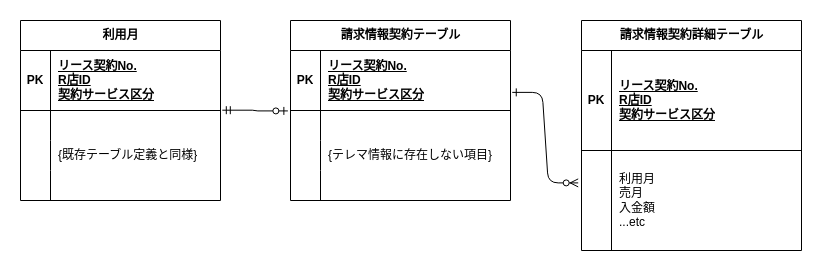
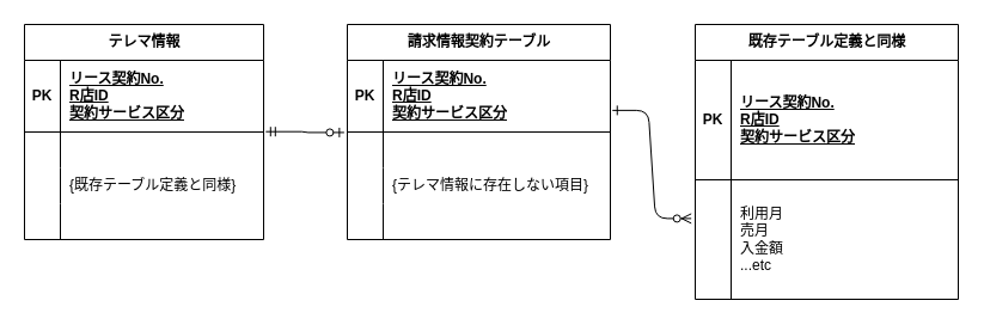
  <mxCell id="0" />
  <mxCell id="1" parent="0" />
  <mxCell id="2" value="" style="edgeStyle=entityRelationEdgeStyle;endArrow=ERzeroToMany;startArrow=ERone;endFill=1;startFill=0;exitX=1.008;exitY=0.698;exitDx=0;exitDy=0;exitPerimeter=0;entryX=-0.015;entryY=0.324;entryDx=0;entryDy=0;entryPerimeter=0;" parent="1" source="17" target="34" edge="1"><mxGeometry width="100" height="100" relative="1" as="geometry"><mxPoint x="501" y="139.06" as="sourcePoint" /><mxPoint x="578.25" y="101.48" as="targetPoint" /></mxGeometry></mxCell>
- <mxCell id="3" value="利用月" style="shape=table;startSize=30;container=1;collapsible=1;childLayout=tableLayout;fixedRows=1;rowLines=0;fontStyle=1;align=center;resizeLast=1;html=1;" vertex="1" parent="1"><mxGeometry x="20" y="20" width="200" height="180" as="geometry" /></mxCell>
+ <mxCell id="3" value="テレマ情報" style="shape=table;startSize=30;container=1;collapsible=1;childLayout=tableLayout;fixedRows=1;rowLines=0;fontStyle=1;align=center;resizeLast=1;html=1;" vertex="1" parent="1"><mxGeometry x="20" y="20" width="200" height="180" as="geometry" /></mxCell>
  <mxCell id="4" value="" style="shape=tableRow;horizontal=0;startSize=0;swimlaneHead=0;swimlaneBody=0;fillColor=none;collapsible=0;dropTarget=0;points=[[0,0.5],[1,0.5]];portConstraint=eastwest;top=0;left=0;right=0;bottom=1;" vertex="1" parent="3"><mxGeometry y="30" width="200" height="60" as="geometry" /></mxCell>
  <mxCell id="5" value="PK" style="shape=partialRectangle;connectable=0;fillColor=none;top=0;left=0;bottom=0;right=0;fontStyle=1;overflow=hidden;whiteSpace=wrap;html=1;" vertex="1" parent="4"><mxGeometry width="30" height="60" as="geometry"><mxRectangle width="30" height="60" as="alternateBounds" /></mxGeometry></mxCell>
  <mxCell id="6" value="リース契約No.&lt;br&gt;R店ID&lt;br&gt;契約サービス区分" style="shape=partialRectangle;connectable=0;fillColor=none;top=0;left=0;bottom=0;right=0;align=left;spacingLeft=6;fontStyle=5;overflow=hidden;whiteSpace=wrap;html=1;" vertex="1" parent="4"><mxGeometry x="30" width="170" height="60" as="geometry"><mxRectangle width="170" height="60" as="alternateBounds" /></mxGeometry></mxCell>
  <mxCell id="7" value="" style="shape=tableRow;horizontal=0;startSize=0;swimlaneHead=0;swimlaneBody=0;fillColor=none;collapsible=0;dropTarget=0;points=[[0,0.5],[1,0.5]];portConstraint=eastwest;top=0;left=0;right=0;bottom=0;" vertex="1" parent="3"><mxGeometry y="90" width="200" height="30" as="geometry" /></mxCell>
  <mxCell id="8" value="" style="shape=partialRectangle;connectable=0;fillColor=none;top=0;left=0;bottom=0;right=0;editable=1;overflow=hidden;whiteSpace=wrap;html=1;" vertex="1" parent="7"><mxGeometry width="30" height="30" as="geometry"><mxRectangle width="30" height="30" as="alternateBounds" /></mxGeometry></mxCell>
  <mxCell id="9" value="" style="shape=partialRectangle;connectable=0;fillColor=none;top=0;left=0;bottom=0;right=0;align=left;spacingLeft=6;overflow=hidden;whiteSpace=wrap;html=1;" vertex="1" parent="7"><mxGeometry x="30" width="170" height="30" as="geometry"><mxRectangle width="170" height="30" as="alternateBounds" /></mxGeometry></mxCell>
  <mxCell id="10" value="" style="shape=tableRow;horizontal=0;startSize=0;swimlaneHead=0;swimlaneBody=0;fillColor=none;collapsible=0;dropTarget=0;points=[[0,0.5],[1,0.5]];portConstraint=eastwest;top=0;left=0;right=0;bottom=0;" vertex="1" parent="3"><mxGeometry y="120" width="200" height="30" as="geometry" /></mxCell>
  <mxCell id="11" value="" style="shape=partialRectangle;connectable=0;fillColor=none;top=0;left=0;bottom=0;right=0;editable=1;overflow=hidden;whiteSpace=wrap;html=1;" vertex="1" parent="10"><mxGeometry width="30" height="30" as="geometry"><mxRectangle width="30" height="30" as="alternateBounds" /></mxGeometry></mxCell>
  <mxCell id="12" value="{既存テーブル定義と同様}" style="shape=partialRectangle;connectable=0;fillColor=none;top=0;left=0;bottom=0;right=0;align=left;spacingLeft=6;overflow=hidden;whiteSpace=wrap;html=1;" vertex="1" parent="10"><mxGeometry x="30" width="170" height="30" as="geometry"><mxRectangle width="170" height="30" as="alternateBounds" /></mxGeometry></mxCell>
  <mxCell id="13" value="" style="shape=tableRow;horizontal=0;startSize=0;swimlaneHead=0;swimlaneBody=0;fillColor=none;collapsible=0;dropTarget=0;points=[[0,0.5],[1,0.5]];portConstraint=eastwest;top=0;left=0;right=0;bottom=0;" vertex="1" parent="3"><mxGeometry y="150" width="200" height="30" as="geometry" /></mxCell>
  <mxCell id="14" value="" style="shape=partialRectangle;connectable=0;fillColor=none;top=0;left=0;bottom=0;right=0;editable=1;overflow=hidden;whiteSpace=wrap;html=1;" vertex="1" parent="13"><mxGeometry width="30" height="30" as="geometry"><mxRectangle width="30" height="30" as="alternateBounds" /></mxGeometry></mxCell>
  <mxCell id="15" value="" style="shape=partialRectangle;connectable=0;fillColor=none;top=0;left=0;bottom=0;right=0;align=left;spacingLeft=6;overflow=hidden;whiteSpace=wrap;html=1;" vertex="1" parent="13"><mxGeometry x="30" width="170" height="30" as="geometry"><mxRectangle width="170" height="30" as="alternateBounds" /></mxGeometry></mxCell>
  <mxCell id="16" value="請求情報契約テーブル" style="shape=table;startSize=30;container=1;collapsible=1;childLayout=tableLayout;fixedRows=1;rowLines=0;fontStyle=1;align=center;resizeLast=1;html=1;" vertex="1" parent="1"><mxGeometry x="290" y="20" width="220" height="180" as="geometry" /></mxCell>
  <mxCell id="17" value="" style="shape=tableRow;horizontal=0;startSize=0;swimlaneHead=0;swimlaneBody=0;fillColor=none;collapsible=0;dropTarget=0;points=[[0,0.5],[1,0.5]];portConstraint=eastwest;top=0;left=0;right=0;bottom=1;" vertex="1" parent="16"><mxGeometry y="30" width="220" height="60" as="geometry" /></mxCell>
  <mxCell id="18" value="PK" style="shape=partialRectangle;connectable=0;fillColor=none;top=0;left=0;bottom=0;right=0;fontStyle=1;overflow=hidden;whiteSpace=wrap;html=1;" vertex="1" parent="17"><mxGeometry width="30" height="60" as="geometry"><mxRectangle width="30" height="60" as="alternateBounds" /></mxGeometry></mxCell>
  <mxCell id="19" value="リース契約No.&lt;br style=&quot;border-color: var(--border-color);&quot;&gt;R店ID&lt;br style=&quot;border-color: var(--border-color);&quot;&gt;契約サービス区分" style="shape=partialRectangle;connectable=0;fillColor=none;top=0;left=0;bottom=0;right=0;align=left;spacingLeft=6;fontStyle=5;overflow=hidden;whiteSpace=wrap;html=1;" vertex="1" parent="17"><mxGeometry x="30" width="190" height="60" as="geometry"><mxRectangle width="190" height="60" as="alternateBounds" /></mxGeometry></mxCell>
  <mxCell id="20" value="" style="shape=tableRow;horizontal=0;startSize=0;swimlaneHead=0;swimlaneBody=0;fillColor=none;collapsible=0;dropTarget=0;points=[[0,0.5],[1,0.5]];portConstraint=eastwest;top=0;left=0;right=0;bottom=0;" vertex="1" parent="16"><mxGeometry y="90" width="220" height="30" as="geometry" /></mxCell>
  <mxCell id="21" value="" style="shape=partialRectangle;connectable=0;fillColor=none;top=0;left=0;bottom=0;right=0;editable=1;overflow=hidden;whiteSpace=wrap;html=1;" vertex="1" parent="20"><mxGeometry width="30" height="30" as="geometry"><mxRectangle width="30" height="30" as="alternateBounds" /></mxGeometry></mxCell>
  <mxCell id="22" value="" style="shape=partialRectangle;connectable=0;fillColor=none;top=0;left=0;bottom=0;right=0;align=left;spacingLeft=6;overflow=hidden;whiteSpace=wrap;html=1;" vertex="1" parent="20"><mxGeometry x="30" width="190" height="30" as="geometry"><mxRectangle width="190" height="30" as="alternateBounds" /></mxGeometry></mxCell>
  <mxCell id="23" value="" style="shape=tableRow;horizontal=0;startSize=0;swimlaneHead=0;swimlaneBody=0;fillColor=none;collapsible=0;dropTarget=0;points=[[0,0.5],[1,0.5]];portConstraint=eastwest;top=0;left=0;right=0;bottom=0;" vertex="1" parent="16"><mxGeometry y="120" width="220" height="30" as="geometry" /></mxCell>
  <mxCell id="24" value="" style="shape=partialRectangle;connectable=0;fillColor=none;top=0;left=0;bottom=0;right=0;editable=1;overflow=hidden;whiteSpace=wrap;html=1;" vertex="1" parent="23"><mxGeometry width="30" height="30" as="geometry"><mxRectangle width="30" height="30" as="alternateBounds" /></mxGeometry></mxCell>
  <mxCell id="25" value="" style="shape=partialRectangle;connectable=0;fillColor=none;top=0;left=0;bottom=0;right=0;align=left;spacingLeft=6;overflow=hidden;whiteSpace=wrap;html=1;" vertex="1" parent="23"><mxGeometry x="30" width="190" height="30" as="geometry"><mxRectangle width="190" height="30" as="alternateBounds" /></mxGeometry></mxCell>
  <mxCell id="26" value="" style="shape=tableRow;horizontal=0;startSize=0;swimlaneHead=0;swimlaneBody=0;fillColor=none;collapsible=0;dropTarget=0;points=[[0,0.5],[1,0.5]];portConstraint=eastwest;top=0;left=0;right=0;bottom=0;" vertex="1" parent="16"><mxGeometry y="150" width="220" height="30" as="geometry" /></mxCell>
  <mxCell id="27" value="" style="shape=partialRectangle;connectable=0;fillColor=none;top=0;left=0;bottom=0;right=0;editable=1;overflow=hidden;whiteSpace=wrap;html=1;" vertex="1" parent="26"><mxGeometry width="30" height="30" as="geometry"><mxRectangle width="30" height="30" as="alternateBounds" /></mxGeometry></mxCell>
  <mxCell id="28" value="" style="shape=partialRectangle;connectable=0;fillColor=none;top=0;left=0;bottom=0;right=0;align=left;spacingLeft=6;overflow=hidden;whiteSpace=wrap;html=1;" vertex="1" parent="26"><mxGeometry x="30" width="190" height="30" as="geometry"><mxRectangle width="190" height="30" as="alternateBounds" /></mxGeometry></mxCell>
  <mxCell id="29" value="" style="edgeStyle=entityRelationEdgeStyle;fontSize=12;html=1;endArrow=ERzeroToOne;startArrow=ERmandOne;rounded=0;exitX=1.009;exitY=-0.01;exitDx=0;exitDy=0;entryX=-0.012;entryY=0.014;entryDx=0;entryDy=0;entryPerimeter=0;exitPerimeter=0;" edge="1" parent="1" source="7" target="20"><mxGeometry width="100" height="100" relative="1" as="geometry"><mxPoint x="220" y="370" as="sourcePoint" /><mxPoint x="320" y="270" as="targetPoint" /></mxGeometry></mxCell>
- <mxCell id="30" value="請求情報契約詳細テーブル" style="shape=table;startSize=30;container=1;collapsible=1;childLayout=tableLayout;fixedRows=1;rowLines=0;fontStyle=1;align=center;resizeLast=1;html=1;" vertex="1" parent="1"><mxGeometry x="581" y="20" width="220" height="230" as="geometry" /></mxCell>
+ <mxCell id="30" value="既存テーブル定義と同様" style="shape=table;startSize=30;container=1;collapsible=1;childLayout=tableLayout;fixedRows=1;rowLines=0;fontStyle=1;align=center;resizeLast=1;html=1;" vertex="1" parent="1"><mxGeometry x="581" y="20" width="220" height="230" as="geometry" /></mxCell>
  <mxCell id="31" value="" style="shape=tableRow;horizontal=0;startSize=0;swimlaneHead=0;swimlaneBody=0;fillColor=none;collapsible=0;dropTarget=0;points=[[0,0.5],[1,0.5]];portConstraint=eastwest;top=0;left=0;right=0;bottom=1;" vertex="1" parent="30"><mxGeometry y="30" width="220" height="100" as="geometry" /></mxCell>
  <mxCell id="32" value="PK" style="shape=partialRectangle;connectable=0;fillColor=none;top=0;left=0;bottom=0;right=0;fontStyle=1;overflow=hidden;whiteSpace=wrap;html=1;" vertex="1" parent="31"><mxGeometry width="30" height="100" as="geometry"><mxRectangle width="30" height="100" as="alternateBounds" /></mxGeometry></mxCell>
  <mxCell id="33" value="リース契約No.&lt;br style=&quot;border-color: var(--border-color);&quot;&gt;R店ID&lt;br style=&quot;border-color: var(--border-color);&quot;&gt;契約サービス区分&lt;br&gt;" style="shape=partialRectangle;connectable=0;fillColor=none;top=0;left=0;bottom=0;right=0;align=left;spacingLeft=6;fontStyle=5;overflow=hidden;whiteSpace=wrap;html=1;" vertex="1" parent="31"><mxGeometry x="30" width="190" height="100" as="geometry"><mxRectangle width="190" height="100" as="alternateBounds" /></mxGeometry></mxCell>
  <mxCell id="34" value="" style="shape=tableRow;horizontal=0;startSize=0;swimlaneHead=0;swimlaneBody=0;fillColor=none;collapsible=0;dropTarget=0;points=[[0,0.5],[1,0.5]];portConstraint=eastwest;top=0;left=0;right=0;bottom=0;" vertex="1" parent="30"><mxGeometry y="130" width="220" height="100" as="geometry" /></mxCell>
  <mxCell id="35" value="" style="shape=partialRectangle;connectable=0;fillColor=none;top=0;left=0;bottom=0;right=0;editable=1;overflow=hidden;whiteSpace=wrap;html=1;" vertex="1" parent="34"><mxGeometry width="30" height="100" as="geometry"><mxRectangle width="30" height="100" as="alternateBounds" /></mxGeometry></mxCell>
  <mxCell id="36" value="利用月&lt;br&gt;売月&lt;br&gt;入金額&lt;br&gt;...etc" style="shape=partialRectangle;connectable=0;fillColor=none;top=0;left=0;bottom=0;right=0;align=left;spacingLeft=6;overflow=hidden;whiteSpace=wrap;html=1;" vertex="1" parent="34"><mxGeometry x="30" width="190" height="100" as="geometry"><mxRectangle width="190" height="100" as="alternateBounds" /></mxGeometry></mxCell>
  <mxCell id="37" value="{テレマ情報に存在しない項目}" style="shape=partialRectangle;connectable=0;fillColor=none;top=0;left=0;bottom=0;right=0;align=left;spacingLeft=6;overflow=hidden;whiteSpace=wrap;html=1;" vertex="1" parent="1"><mxGeometry x="320" y="110" width="190" height="90" as="geometry"><mxRectangle width="190" height="100" as="alternateBounds" /></mxGeometry></mxCell>
